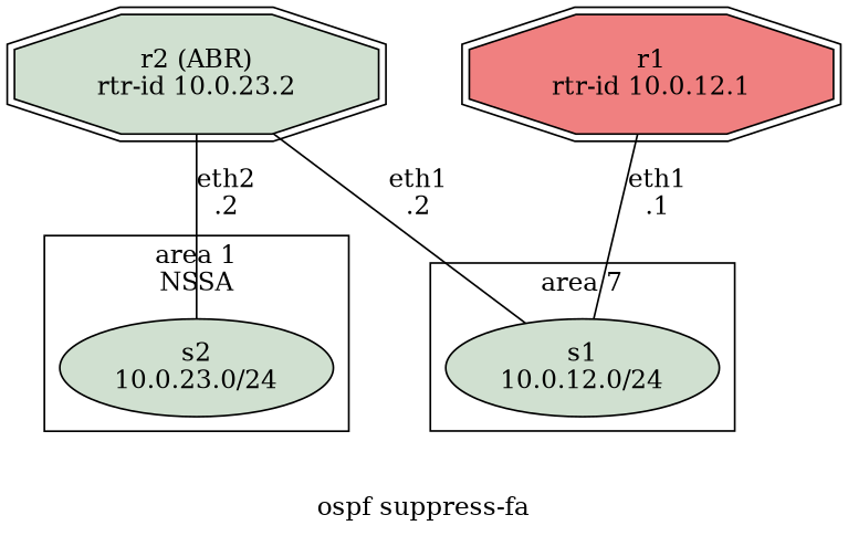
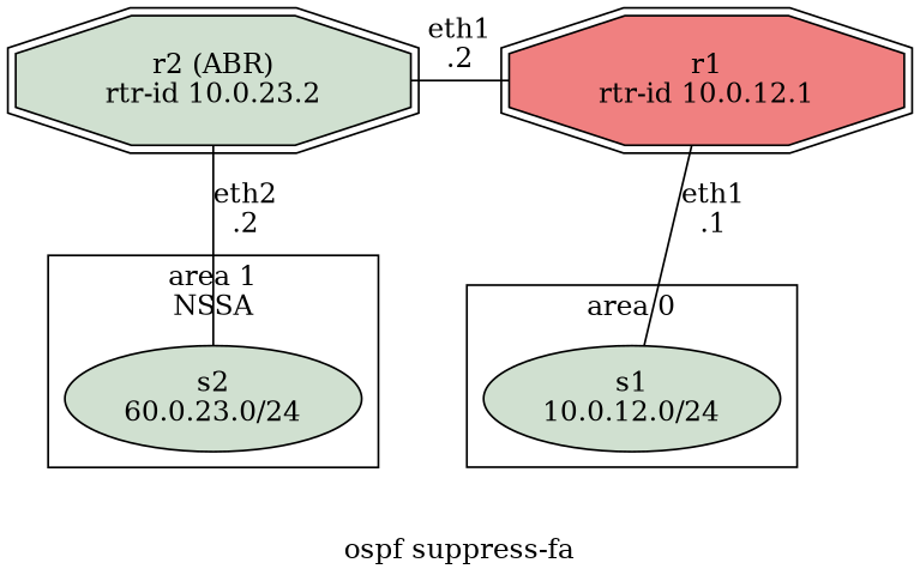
  graph {
    label="ospf suppress-fa"
    node [fillcolor="#d0e0d0" shape=doubleoctagon style=filled]
    n1 [fillcolor="#f08080" label="r1\nrtr-id 10.0.12.1"]
    n2 [label="r2 (ABR)\nrtr-id 10.0.23.2"]
    n3 [label="s1\n10.0.12.0/24" shape=oval]
-   n4 [label="s2\n10.0.23.0/24" shape=oval]
+   n4 [label="s2\n60.0.23.0/24" shape=oval]
    subgraph sub_1 {
      rank=same
      n1
      n2
    }
    subgraph cluster_2 {
-     label="area 7"
+     label="area 0"
      n3
    }
    subgraph cluster_3 {
      label="area 1\nNSSA"
      n4
    }
    n1 -- n3 [label="eth1\n.1"]
-   n2 -- n3 [label="eth1\n.2"]
+   n2 -- n1 [label="eth1\n.2"]
    n2 -- n4 [label="eth2\n.2"]
  }
